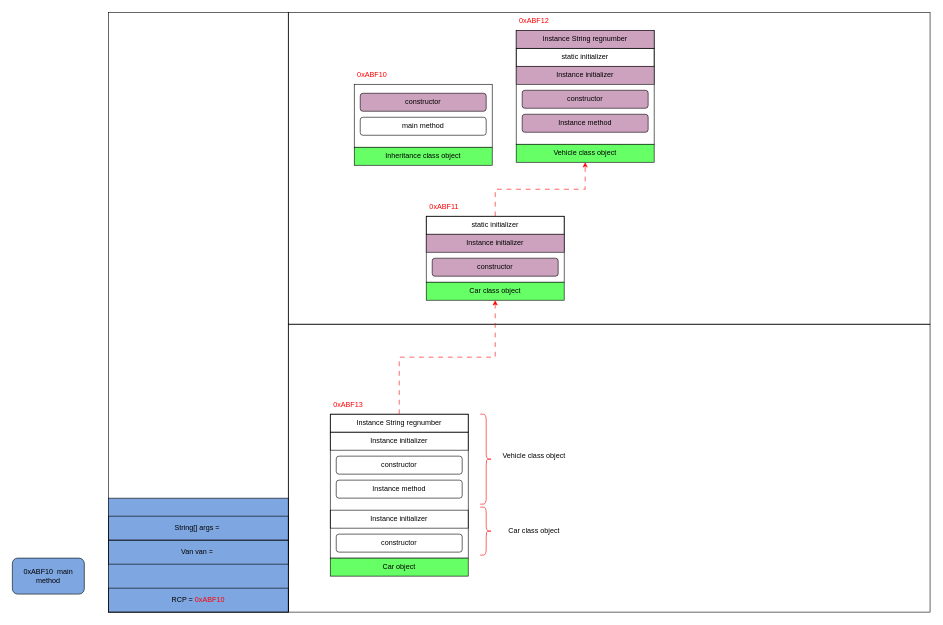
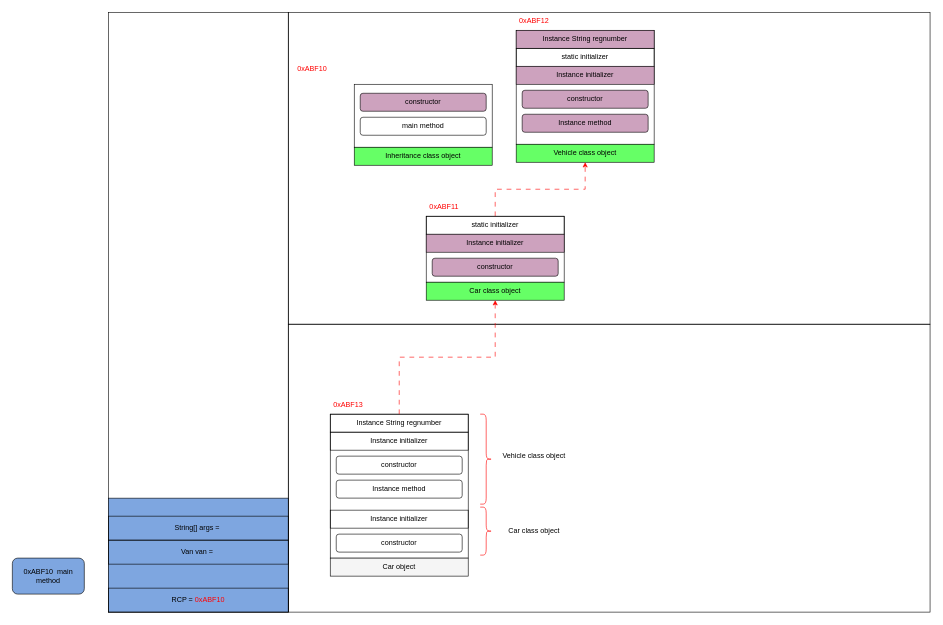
  <mxCell id="0" />
  <mxCell id="1" parent="0" />
  <mxCell id="2" value="" style="rounded=0;whiteSpace=wrap;html=1;fontColor=#000000;fillColor=none;" vertex="1" parent="1"><mxGeometry x="480" y="20" width="1070" height="520" as="geometry" /></mxCell>
  <mxCell id="3" value="" style="rounded=0;whiteSpace=wrap;html=1;fontColor=#FF0000;fillColor=none;" vertex="1" parent="1"><mxGeometry x="180" y="20" width="300" height="1000" as="geometry" /></mxCell>
  <mxCell id="4" value="" style="rounded=0;whiteSpace=wrap;html=1;fontColor=#000000;fillColor=#7EA6E0;" vertex="1" parent="1"><mxGeometry x="180" y="830" width="300" height="190" as="geometry" /></mxCell>
  <mxCell id="5" value="" style="rounded=0;whiteSpace=wrap;html=1;fillColor=none;" vertex="1" parent="1"><mxGeometry x="860" y="50" width="230" height="190" as="geometry" /></mxCell>
  <mxCell id="6" value="Instance String regnumber" style="rounded=0;whiteSpace=wrap;html=1;fillColor=#CDA2BE;" vertex="1" parent="1"><mxGeometry x="860" y="50" width="230" height="30" as="geometry" /></mxCell>
  <mxCell id="7" value="static initializer" style="rounded=0;whiteSpace=wrap;html=1;fillColor=none;" vertex="1" parent="1"><mxGeometry x="860" y="80" width="230" height="30" as="geometry" /></mxCell>
  <mxCell id="8" value="Instance initializer" style="rounded=0;whiteSpace=wrap;html=1;fillColor=#CDA2BE;" vertex="1" parent="1"><mxGeometry x="860" y="110" width="230" height="30" as="geometry" /></mxCell>
  <mxCell id="9" value="constructor" style="rounded=1;whiteSpace=wrap;html=1;fillColor=#CDA2BE;" vertex="1" parent="1"><mxGeometry x="870" y="150" width="210" height="30" as="geometry" /></mxCell>
  <mxCell id="10" value="Instance method" style="rounded=1;whiteSpace=wrap;html=1;fillColor=#CDA2BE;" vertex="1" parent="1"><mxGeometry x="870" y="190" width="210" height="30" as="geometry" /></mxCell>
  <mxCell id="11" value="Vehicle class object" style="rounded=0;whiteSpace=wrap;html=1;fillColor=#66FF66;" vertex="1" parent="1"><mxGeometry x="860" y="240" width="230" height="30" as="geometry" /></mxCell>
  <mxCell id="12" value="" style="rounded=0;whiteSpace=wrap;html=1;fillColor=none;" vertex="1" parent="1"><mxGeometry x="590" y="140" width="230" height="105" as="geometry" /></mxCell>
  <mxCell id="13" value="constructor" style="rounded=1;whiteSpace=wrap;html=1;fillColor=#CDA2BE;" vertex="1" parent="1"><mxGeometry x="600" y="155" width="210" height="30" as="geometry" /></mxCell>
  <mxCell id="14" value="main method" style="rounded=1;whiteSpace=wrap;html=1;fillColor=none;" vertex="1" parent="1"><mxGeometry x="600" y="195" width="210" height="30" as="geometry" /></mxCell>
  <mxCell id="15" value="Inheritance class object" style="rounded=0;whiteSpace=wrap;html=1;fillColor=#66FF66;" vertex="1" parent="1"><mxGeometry x="590" y="245" width="230" height="30" as="geometry" /></mxCell>
  <mxCell id="16" value="" style="rounded=0;whiteSpace=wrap;html=1;fillColor=none;" vertex="1" parent="1"><mxGeometry x="710" y="360" width="230" height="110" as="geometry" /></mxCell>
  <mxCell id="17" style="edgeStyle=orthogonalEdgeStyle;rounded=0;orthogonalLoop=1;jettySize=auto;html=1;entryX=0.5;entryY=1;entryDx=0;entryDy=0;fontColor=#FF0000;strokeColor=#FF0000;dashed=1;dashPattern=8 8;" edge="1" parent="1" source="18" target="11"><mxGeometry relative="1" as="geometry" /></mxCell>
  <mxCell id="18" value="static initializer" style="rounded=0;whiteSpace=wrap;html=1;fillColor=none;" vertex="1" parent="1"><mxGeometry x="710" y="360" width="230" height="30" as="geometry" /></mxCell>
  <mxCell id="19" value="Instance initializer" style="rounded=0;whiteSpace=wrap;html=1;fillColor=#CDA2BE;" vertex="1" parent="1"><mxGeometry x="710" y="390" width="230" height="30" as="geometry" /></mxCell>
  <mxCell id="20" value="constructor" style="rounded=1;whiteSpace=wrap;html=1;fillColor=#CDA2BE;" vertex="1" parent="1"><mxGeometry x="720" y="430" width="210" height="30" as="geometry" /></mxCell>
  <mxCell id="21" value="Car class object" style="rounded=0;whiteSpace=wrap;html=1;fillColor=#66FF66;" vertex="1" parent="1"><mxGeometry x="710" y="470" width="230" height="30" as="geometry" /></mxCell>
- <mxCell id="22" value="&lt;font color=&quot;#ff0000&quot;&gt;0xABF10&lt;/font&gt;" style="text;html=1;strokeColor=none;fillColor=none;align=center;verticalAlign=middle;whiteSpace=wrap;rounded=0;" vertex="1" parent="1"><mxGeometry x="590" y="110" width="60" height="30" as="geometry" /></mxCell>
+ <mxCell id="22" value="&lt;font color=&quot;#ff0000&quot;&gt;0xABF10&lt;/font&gt;" style="text;html=1;strokeColor=none;fillColor=none;align=center;verticalAlign=middle;whiteSpace=wrap;rounded=0;" vertex="1" parent="1"><mxGeometry x="490" y="100" width="60" height="30" as="geometry" /></mxCell>
  <mxCell id="23" value="&lt;font color=&quot;#ff0000&quot;&gt;0xABF12&lt;/font&gt;" style="text;html=1;strokeColor=none;fillColor=none;align=center;verticalAlign=middle;whiteSpace=wrap;rounded=0;" vertex="1" parent="1"><mxGeometry x="860" y="20" width="60" height="30" as="geometry" /></mxCell>
  <mxCell id="24" value="&lt;font color=&quot;#ff0000&quot;&gt;0xABF11&lt;/font&gt;" style="text;html=1;strokeColor=none;fillColor=none;align=center;verticalAlign=middle;whiteSpace=wrap;rounded=0;" vertex="1" parent="1"><mxGeometry x="710" y="330" width="60" height="30" as="geometry" /></mxCell>
  <mxCell id="25" value="&lt;font color=&quot;#000000&quot;&gt;RCP = &lt;/font&gt;0xABF10" style="rounded=0;whiteSpace=wrap;html=1;fontColor=#FF0000;fillColor=none;" vertex="1" parent="1"><mxGeometry x="180" y="980" width="300" height="40" as="geometry" /></mxCell>
  <mxCell id="26" value="Van van =&amp;nbsp;" style="rounded=0;whiteSpace=wrap;html=1;fontColor=#000000;fillColor=none;" vertex="1" parent="1"><mxGeometry x="180" y="900" width="300" height="40" as="geometry" /></mxCell>
  <mxCell id="27" value="0xABF10&amp;nbsp; main method" style="rounded=1;whiteSpace=wrap;html=1;fontColor=#000000;fillColor=#7EA6E0;" vertex="1" parent="1"><mxGeometry x="20" y="930" width="120" height="60" as="geometry" /></mxCell>
  <mxCell id="28" value="" style="rounded=0;whiteSpace=wrap;html=1;fontColor=#000000;fillColor=none;" vertex="1" parent="1"><mxGeometry x="480" y="540" width="1070" height="480" as="geometry" /></mxCell>
  <mxCell id="29" value="String[] args =&amp;nbsp;" style="rounded=0;whiteSpace=wrap;html=1;fontColor=#000000;fillColor=none;" vertex="1" parent="1"><mxGeometry x="180" y="860" width="300" height="40" as="geometry" /></mxCell>
  <mxCell id="30" value="" style="group" vertex="1" connectable="0" parent="1"><mxGeometry x="550" y="660" width="410" height="300" as="geometry" /></mxCell>
  <mxCell id="31" value="&lt;font color=&quot;#ff0000&quot;&gt;0xABF13&lt;/font&gt;" style="text;html=1;strokeColor=none;fillColor=none;align=center;verticalAlign=middle;whiteSpace=wrap;rounded=0;" vertex="1" parent="30"><mxGeometry width="60" height="30" as="geometry" /></mxCell>
  <mxCell id="32" value="" style="rounded=0;whiteSpace=wrap;html=1;fillColor=none;" vertex="1" parent="30"><mxGeometry y="30" width="230" height="240" as="geometry" /></mxCell>
  <mxCell id="33" value="Instance String regnumber" style="rounded=0;whiteSpace=wrap;html=1;fillColor=none;" vertex="1" parent="30"><mxGeometry y="30" width="230" height="30" as="geometry" /></mxCell>
  <mxCell id="34" value="Instance initializer" style="rounded=0;whiteSpace=wrap;html=1;fillColor=none;" vertex="1" parent="30"><mxGeometry y="60" width="230" height="30" as="geometry" /></mxCell>
  <mxCell id="35" value="constructor" style="rounded=1;whiteSpace=wrap;html=1;fillColor=none;" vertex="1" parent="30"><mxGeometry x="10" y="100" width="210" height="30" as="geometry" /></mxCell>
  <mxCell id="36" value="Instance method" style="rounded=1;whiteSpace=wrap;html=1;fillColor=none;" vertex="1" parent="30"><mxGeometry x="10" y="140" width="210" height="30" as="geometry" /></mxCell>
  <mxCell id="37" value="Instance initializer" style="rounded=0;whiteSpace=wrap;html=1;fillColor=none;" vertex="1" parent="30"><mxGeometry y="190" width="230" height="30" as="geometry" /></mxCell>
  <mxCell id="38" value="constructor" style="rounded=1;whiteSpace=wrap;html=1;fillColor=none;" vertex="1" parent="30"><mxGeometry x="10" y="230" width="210" height="30" as="geometry" /></mxCell>
- <mxCell id="39" value="Car object" style="rounded=0;whiteSpace=wrap;html=1;fillColor=#66FF66;" vertex="1" parent="30"><mxGeometry y="270" width="230" height="30" as="geometry" /></mxCell>
+ <mxCell id="39" value="Car object" style="rounded=0;whiteSpace=wrap;html=1;fillColor=#f5f5f5;" vertex="1" parent="30"><mxGeometry y="270" width="230" height="30" as="geometry" /></mxCell>
  <mxCell id="40" value="" style="shape=curlyBracket;whiteSpace=wrap;html=1;rounded=1;flipH=1;labelPosition=right;verticalLabelPosition=middle;align=left;verticalAlign=middle;fontColor=#000000;fillColor=none;strokeColor=#FF0000;" vertex="1" parent="30"><mxGeometry x="250" y="30" width="20" height="150" as="geometry" /></mxCell>
  <mxCell id="41" value="Vehicle class object" style="text;html=1;strokeColor=none;fillColor=none;align=center;verticalAlign=middle;whiteSpace=wrap;rounded=0;fontColor=#000000;" vertex="1" parent="30"><mxGeometry x="270" y="85" width="140" height="30" as="geometry" /></mxCell>
  <mxCell id="42" value="" style="shape=curlyBracket;whiteSpace=wrap;html=1;rounded=1;flipH=1;labelPosition=right;verticalLabelPosition=middle;align=left;verticalAlign=middle;fontColor=#000000;fillColor=none;strokeColor=#FF0000;" vertex="1" parent="30"><mxGeometry x="250" y="185" width="20" height="80" as="geometry" /></mxCell>
  <mxCell id="43" value="Car class object" style="text;html=1;strokeColor=none;fillColor=none;align=center;verticalAlign=middle;whiteSpace=wrap;rounded=0;fontColor=#000000;" vertex="1" parent="30"><mxGeometry x="270" y="210" width="140" height="30" as="geometry" /></mxCell>
  <mxCell id="44" style="edgeStyle=orthogonalEdgeStyle;rounded=0;orthogonalLoop=1;jettySize=auto;html=1;dashed=1;dashPattern=8 8;strokeColor=#FF0000;fontColor=#000000;" edge="1" parent="1" source="33" target="21"><mxGeometry relative="1" as="geometry" /></mxCell>
